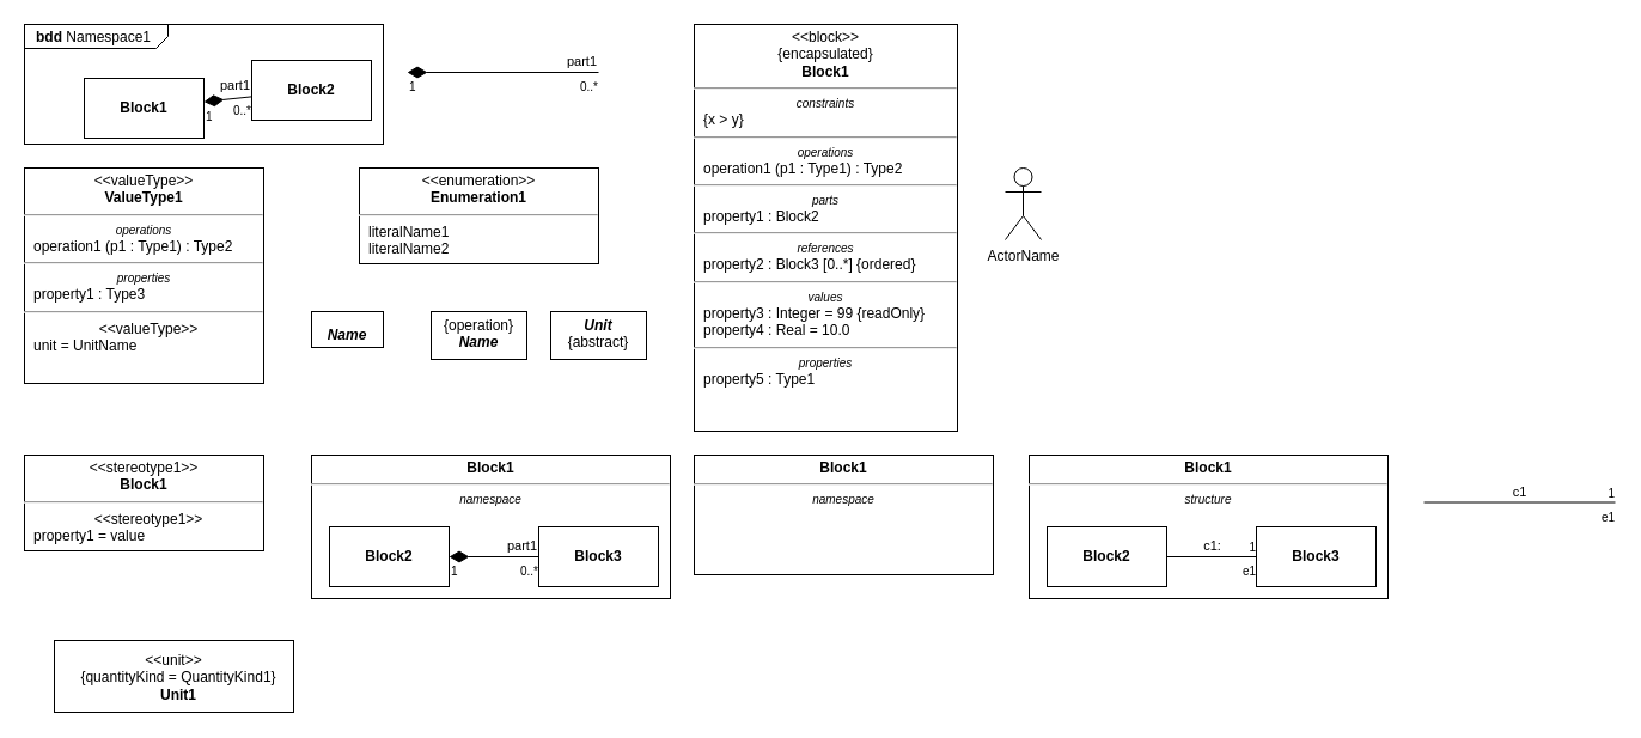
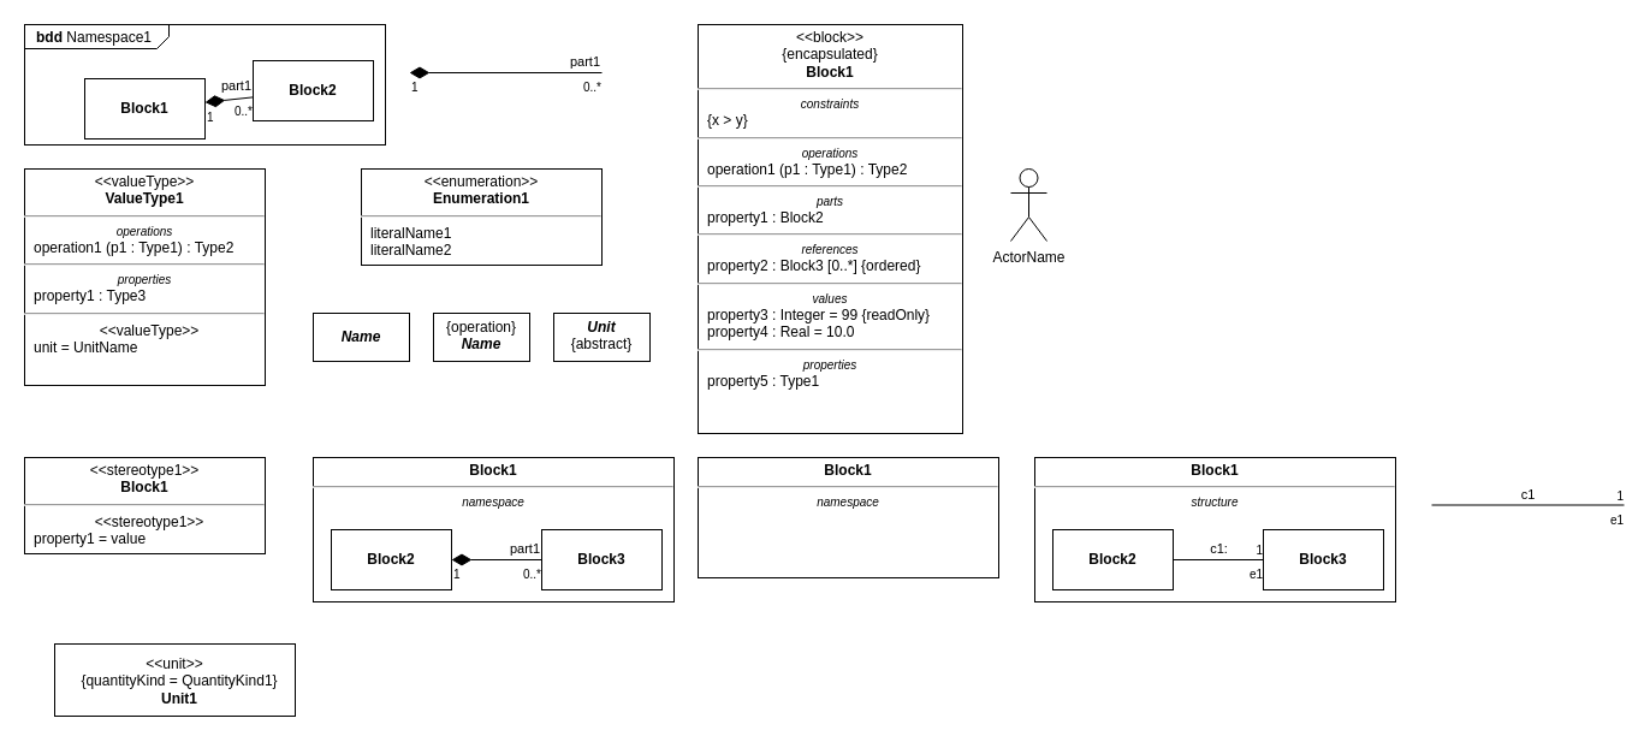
  <mxCell id="0" />
  <mxCell id="1" parent="0" />
  <mxCell id="2" value="&lt;p style=&quot;margin:0px;margin-top:4px;margin-left:10px;text-align:left;&quot;&gt;&lt;b&gt;bdd&lt;/b&gt;   Namespace1&lt;/p&gt;" style="html=1;strokeWidth=1;shape=mxgraph.sysml.package;labelX=120;align=left;spacingLeft=10;overflow=fill;recursiveResize=0;" vertex="1" parent="1"><mxGeometry x="20" y="20" width="300" height="100" as="geometry" /></mxCell>
  <mxCell id="3" value="Block1" style="strokeColor=inherit;fillColor=inherit;gradientColor=inherit;shape=rect;fontStyle=1;html=1;whiteSpace=wrap;align=center;" vertex="1" parent="2"><mxGeometry x="50" y="45" width="100" height="50" as="geometry" /></mxCell>
  <mxCell id="4" value="Block2" style="strokeColor=inherit;fillColor=inherit;gradientColor=inherit;shape=rect;fontStyle=1;html=1;whiteSpace=wrap;align=center;" vertex="1" parent="2"><mxGeometry x="190" y="30" width="100" height="50" as="geometry" /></mxCell>
  <mxCell id="5" value="part1" style="strokeColor=inherit;fillColor=inherit;gradientColor=inherit;align=right;html=1;verticalAlign=bottom;endArrow=none;startArrow=diamondThin;startSize=14;startFill=1;edgeStyle=none;endFill=0;labelBackgroundColor=none;" edge="1" parent="2" source="3" target="4"><mxGeometry x="1" relative="1" as="geometry" /></mxCell>
  <mxCell id="6" value="1" style="resizable=0;html=1;align=left;verticalAlign=top;labelBackgroundColor=none;fontSize=10" connectable="0" vertex="1" parent="5"><mxGeometry x="-1" relative="1" as="geometry" /></mxCell>
  <mxCell id="7" value="0..*" style="resizable=0;html=1;align=right;verticalAlign=top;labelBackgroundColor=none;fontSize=10" connectable="0" vertex="1" parent="5"><mxGeometry x="1" relative="1" as="geometry" /></mxCell>
  <mxCell id="8" value="part1" style="align=right;html=1;verticalAlign=bottom;endArrow=none;startArrow=diamondThin;startSize=14;startFill=1;edgeStyle=none;" edge="1" parent="1"><mxGeometry x="1" relative="1" as="geometry"><mxPoint x="340" y="60" as="sourcePoint" /><mxPoint x="500" y="60" as="targetPoint" /></mxGeometry></mxCell>
  <mxCell id="9" value="1" style="resizable=0;html=1;align=left;verticalAlign=top;labelBackgroundColor=none;fontSize=10" connectable="0" vertex="1" parent="8"><mxGeometry x="-1" relative="1" as="geometry" /></mxCell>
  <mxCell id="10" value="0..*" style="resizable=0;html=1;align=right;verticalAlign=top;labelBackgroundColor=none;fontSize=10" connectable="0" vertex="1" parent="8"><mxGeometry x="1" relative="1" as="geometry" /></mxCell>
  <mxCell id="11" value="&lt;p style=&quot;margin:0px;margin-top:4px;text-align:center;&quot;&gt;&amp;lt;&amp;lt;block&amp;gt;&amp;gt;&lt;br/&gt;{encapsulated}&lt;br/&gt;&lt;b&gt;Block1&lt;/b&gt;&lt;/p&gt;&lt;hr/&gt;&lt;p style=&quot;font-size:10px;margin:0px;text-align:center;&quot;&gt;&lt;i&gt;constraints&lt;/i&gt;&lt;/p&gt;&lt;p style=&quot;margin:0px;margin-left:8px;text-align:left;&quot;&gt;{x &amp;gt; y}&lt;/p&gt;&lt;hr/&gt;&lt;p style=&quot;font-size:10px;margin:0px;text-align:center;&quot;&gt;&lt;i&gt;operations&lt;/i&gt;&lt;/p&gt;&lt;p style=&quot;margin:0px;margin-left:8px;text-align:left;&quot;&gt;operation1 (p1 : Type1) : Type2&lt;/p&gt;&lt;hr/&gt;&lt;p style=&quot;font-size:10px;margin:0px;text-align:center;&quot;&gt;&lt;i&gt;parts&lt;/i&gt;&lt;/p&gt;&lt;p style=&quot;margin:0px;margin-left:8px;text-align:left;&quot;&gt;property1 : Block2&lt;/p&gt;&lt;hr/&gt;&lt;p style=&quot;font-size:10px;margin:0px;text-align:center;&quot;&gt;&lt;i&gt;references&lt;/i&gt;&lt;/p&gt;&lt;p style=&quot;margin:0px;margin-left:8px;text-align:left;&quot;&gt;property2 : Block3 [0..*] {ordered}&lt;/p&gt;&lt;hr/&gt;&lt;p style=&quot;font-size:10px;margin:0px;text-align:center;&quot;&gt;&lt;i&gt;values&lt;/i&gt;&lt;/p&gt;&lt;p style=&quot;margin:0px;margin-left:8px;text-align:left;&quot;&gt;property3 : Integer = 99 {readOnly}&lt;br/&gt;property4 : Real = 10.0&lt;/p&gt;&lt;hr/&gt;&lt;p style=&quot;font-size:10px;margin:0px;text-align:center;&quot;&gt;&lt;i&gt;properties&lt;/i&gt;&lt;/p&gt;&lt;p style=&quot;margin:0px;margin-left:8px;text-align:left;&quot;&gt;property5 : Type1&lt;/p&gt;" style="shape=rect;html=1;overflow=fill;verticalAlign=top;align=left;whiteSpace=wrap;" vertex="1" parent="1"><mxGeometry x="580" y="20" width="220" height="340" as="geometry" /></mxCell>
  <mxCell id="12" value="ActorName" style="shape=umlActor;html=1;verticalLabelPosition=bottom;verticalAlign=top;align=center;" vertex="1" parent="1"><mxGeometry x="840" y="140" width="30" height="60" as="geometry" /></mxCell>
  <mxCell id="13" value="&lt;p style=&quot;margin:0px;margin-top:4px;text-align:center;&quot;&gt;&amp;lt;&amp;lt;valueType&amp;gt;&amp;gt;&lt;br/&gt;&lt;b&gt;ValueType1&lt;/b&gt;&lt;/p&gt;&lt;hr/&gt;&lt;p style=&quot;font-size:10px;margin:0px;text-align:center;&quot;&gt;&lt;i&gt;operations&lt;/i&gt;&lt;/p&gt;&lt;p style=&quot;margin:0px;margin-left:8px;text-align:left;&quot;&gt;operation1 (p1 : Type1) : Type2&lt;/p&gt;&lt;hr/&gt;&lt;p style=&quot;font-size:10px;margin:0px;text-align:center;&quot;&gt;&lt;i&gt;properties&lt;/i&gt;&lt;/p&gt;&lt;p style=&quot;margin:0px;margin-left:8px;text-align:left;&quot;&gt;property1 : Type3&lt;/p&gt;&lt;hr/&gt;&lt;p style=&quot;margin:0px;margin-left:8px;text-align:center;&quot;&gt;&amp;lt;&amp;lt;valueType&amp;gt;&amp;gt;&lt;/p&gt;&lt;p style=&quot;margin:0px;margin-left:8px;text-align:left;&quot;&gt;unit = UnitName&lt;/p&gt;" style="shape=rect;html=1;overflow=fill;whiteSpace=wrap;" vertex="1" parent="1"><mxGeometry x="20" y="140" width="200" height="180" as="geometry" /></mxCell>
  <mxCell id="14" value="&lt;p style=&quot;margin:0px;margin-top:4px;text-align:center;&quot;&gt;&amp;lt;&amp;lt;enumeration&amp;gt;&amp;gt;&lt;br/&gt;&lt;b&gt;Enumeration1&lt;/b&gt;&lt;/p&gt;&lt;hr/&gt;&lt;p style=&quot;margin:0px;margin-left:8px;text-align:left;&quot;&gt;literalName1&lt;br/&gt;literalName2&lt;/p&gt;" style="shape=rect;html=1;overflow=fill;whiteSpace=wrap;" vertex="1" parent="1"><mxGeometry x="300" y="140" width="200" height="80" as="geometry" /></mxCell>
- <mxCell id="15" value="&lt;p style=&quot;margin:13px;&quot;&gt;&lt;b&gt;&lt;i&gt;Name&lt;/i&gt;&lt;/b&gt;&lt;/p&gt;" style="shape=rect;html=1;overflow=fill;whiteSpace=wrap;align=center;" vertex="1" parent="1"><mxGeometry x="260" y="260" width="60" height="30" as="geometry" /></mxCell>
+ <mxCell id="15" value="&lt;p style=&quot;margin:13px;&quot;&gt;&lt;b&gt;&lt;i&gt;Name&lt;/i&gt;&lt;/b&gt;&lt;/p&gt;" style="shape=rect;html=1;overflow=fill;whiteSpace=wrap;align=center;" vertex="1" parent="1"><mxGeometry x="260" y="260" width="80" height="40" as="geometry" /></mxCell>
  <mxCell id="16" value="&lt;p style=&quot;margin:5px;&quot;&gt;{operation}&lt;br/&gt;&lt;b&gt;&lt;i&gt;Name&lt;/i&gt;&lt;/b&gt;&lt;/p&gt;" style="shape=rect;html=1;overflow=fill;whiteSpace=wrap;align=center;shadow=0;rounded=0;sketch=0;" vertex="1" parent="1"><mxGeometry x="360" y="260" width="80" height="40" as="geometry" /></mxCell>
  <mxCell id="17" value="&lt;p style=&quot;margin:5px;&quot;&gt;&lt;b&gt;&lt;i&gt;Unit&lt;/i&gt;&lt;/b&gt;&lt;br/&gt;{abstract}&lt;/p&gt;" style="shape=rect;html=1;overflow=fill;whiteSpace=wrap;align=center;rounded=0;shadow=0;sketch=0;" vertex="1" parent="1"><mxGeometry x="460" y="260" width="80" height="40" as="geometry" /></mxCell>
  <mxCell id="18" value="&lt;p style=&quot;margin:0px;margin-top:4px;text-align:center;&quot;&gt;&amp;lt;&amp;lt;stereotype1&amp;gt;&amp;gt;&lt;br/&gt;&lt;b&gt;Block1&lt;/b&gt;&lt;/p&gt;&lt;hr/&gt;&lt;p style=&quot;margin:0px;margin-left:8px;text-align:center;&quot;&gt;&amp;lt;&amp;lt;stereotype1&amp;gt;&amp;gt;&lt;/p&gt;&lt;p style=&quot;margin:0px;margin-left:8px;text-align:left;&quot;&gt;property1 = value&lt;/p&gt;" style="shape=rect;html=1;overflow=fill;whiteSpace=wrap;align=center;rounded=0;shadow=0;sketch=0;" vertex="1" parent="1"><mxGeometry x="20" y="380" width="200" height="80" as="geometry" /></mxCell>
  <mxCell id="19" value="&lt;p style=&quot;margin:0px;margin-top:4px;text-align:center;&quot;&gt;&lt;b&gt;Block1&lt;/b&gt;&lt;/p&gt;&lt;hr/&gt;&lt;p style=&quot;font-size:10px;margin:0px;text-align:center;&quot;&gt;&lt;i&gt;namespace&lt;/i&gt;&lt;/p&gt;" style="shape=rect;align=left;html=1;overflow=fill;whiteSpace=wrap;strokeWidth=1;recursiveResize=0;rounded=0;shadow=0;sketch=0;" vertex="1" parent="1"><mxGeometry x="260" y="380" width="300" height="120" as="geometry" /></mxCell>
  <mxCell id="20" value="Block2" style="strokeColor=inherit;fillColor=inherit;gradientColor=inherit;shape=rect;html=1;fontStyle=1;whiteSpace=wrap;align=center;" vertex="1" parent="19"><mxGeometry x="15" y="60" width="100" height="50" as="geometry" /></mxCell>
  <mxCell id="21" value="Block3" style="strokeColor=inherit;fillColor=inherit;gradientColor=inherit;shape=rect;html=1;fontStyle=1;whiteSpace=wrap;align=center;" vertex="1" parent="19"><mxGeometry x="190" y="60" width="100" height="50" as="geometry" /></mxCell>
  <mxCell id="22" value="part1" style="strokeColor=inherit;fillColor=inherit;gradientColor=inherit;align=right;verticalAlign=bottom;endArrow=none;startArrow=diamondThin;startSize=14;startFill=1;edgeStyle=none;html=1;labelBackgroundColor=none;" edge="1" parent="19" source="20" target="21"><mxGeometry x="1" relative="1" as="geometry" /></mxCell>
  <mxCell id="23" value="1" style="resizable=0;html=1;align=left;verticalAlign=top;labelBackgroundColor=none;fontSize=10" connectable="0" vertex="1" parent="22"><mxGeometry x="-1" relative="1" as="geometry" /></mxCell>
  <mxCell id="24" value="0..*" style="resizable=0;html=1;align=right;verticalAlign=top;labelBackgroundColor=none;fontSize=10" connectable="0" vertex="1" parent="22"><mxGeometry x="1" relative="1" as="geometry" /></mxCell>
  <mxCell id="25" value="&lt;p style=&quot;margin:0px;margin-top:4px;text-align:center;&quot;&gt;&lt;b&gt;Block1&lt;/b&gt;&lt;/p&gt;&lt;hr/&gt;&lt;p style=&quot;font-size:10px;margin:0px;text-align:center;&quot;&gt;&lt;i&gt;namespace&lt;/i&gt;&lt;/p&gt;" style="shape=rect;html=1;overflow=fill;whiteSpace=wrap;rounded=0;shadow=0;sketch=0;" vertex="1" parent="1"><mxGeometry x="580" y="380" width="250" height="100" as="geometry" /></mxCell>
  <mxCell id="26" value="&lt;p style=&quot;margin:0px;margin-top:4px;text-align:center;&quot;&gt;&lt;b&gt;Block1&lt;/b&gt;&lt;/p&gt;&lt;hr/&gt;&lt;p style=&quot;font-size:10px;margin:0px;text-align:center;&quot;&gt;&lt;i&gt;structure&lt;/i&gt;&lt;/p&gt;" style="shape=rect;align=left;html=1;overflow=fill;whiteSpace=wrap;strokeWidth=1;recursiveResize=0;rounded=0;shadow=0;sketch=0;" vertex="1" parent="1"><mxGeometry x="860" y="380" width="300" height="120" as="geometry" /></mxCell>
  <mxCell id="27" value="Block2" style="strokeColor=inherit;fillColor=inherit;gradientColor=inherit;shape=rect;html=1;fontStyle=1;whiteSpace=wrap;align=center;" vertex="1" parent="26"><mxGeometry x="15" y="60" width="100" height="50" as="geometry" /></mxCell>
  <mxCell id="28" value="Block3" style="strokeColor=inherit;fillColor=inherit;gradientColor=inherit;shape=rect;html=1;fontStyle=1;whiteSpace=wrap;align=center;" vertex="1" parent="26"><mxGeometry x="190" y="60" width="100" height="50" as="geometry" /></mxCell>
  <mxCell id="29" value="c1:" style="strokeColor=inherit;fillColor=inherit;gradientColor=inherit;verticalAlign=bottom;html=1;endArrow=none;edgeStyle=none;labelBackgroundColor=none;" edge="1" parent="26" source="27" target="28"><mxGeometry relative="1" as="geometry" /></mxCell>
  <mxCell id="30" value="e1" style="resizable=0;html=1;align=right;verticalAlign=top;labelBackgroundColor=none;fontSize=10" connectable="0" vertex="1" parent="29"><mxGeometry x="1" relative="1" as="geometry" /></mxCell>
  <mxCell id="31" value="1" style="resizable=0;html=1;align=right;verticalAlign=bottom;labelBackgroundColor=none;fontSize=10" connectable="0" vertex="1" parent="29"><mxGeometry x="1" relative="1" as="geometry" /></mxCell>
  <mxCell id="32" value="c1" style="verticalAlign=bottom;html=1;endArrow=none;startArrow=none;startSize=14;startFill=0;edgeStyle=orthogonalEdgeStyle;" edge="1" parent="1"><mxGeometry relative="1" as="geometry"><mxPoint x="1190" y="419.5" as="sourcePoint" /><mxPoint x="1350" y="419.5" as="targetPoint" /></mxGeometry></mxCell>
  <mxCell id="33" value="1" style="resizable=0;html=1;align=right;verticalAlign=bottom;labelBackgroundColor=none;fontSize=10" connectable="0" vertex="1" parent="32"><mxGeometry x="1" relative="1" as="geometry" /></mxCell>
  <mxCell id="34" value="e1" style="resizable=0;html=1;align=right;verticalAlign=top;labelBackgroundColor=none;fontSize=10" connectable="0" vertex="1" parent="32"><mxGeometry x="1" relative="1" as="geometry" /></mxCell>
  <mxCell id="35" value="&lt;p style=&quot;margin:0px;margin-top:10px;text-align:center;&quot;&gt;&amp;lt;&amp;lt;unit&amp;gt;&amp;gt;&lt;br/&gt;&lt;p style=&quot;margin:0px;margin-left:8px;text-align:center;&quot;&gt;{quantityKind = QuantityKind1}&lt;br/&gt;&lt;b&gt;Unit1&lt;/b&gt;&lt;/p&gt;" style="shape=rect;html=1;overflow=fill;whiteSpace=wrap;rounded=0;shadow=0;sketch=0;" vertex="1" parent="1"><mxGeometry x="45" y="535" width="200" height="60" as="geometry" /></mxCell>
